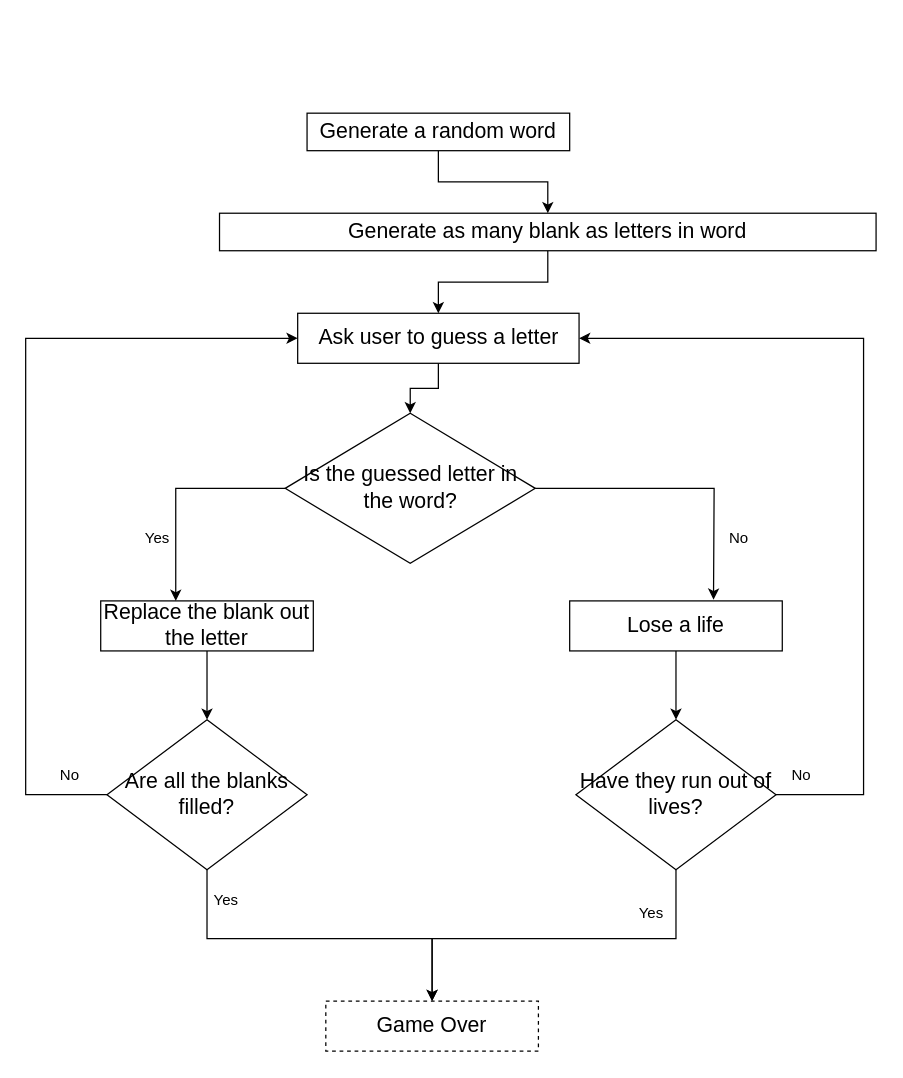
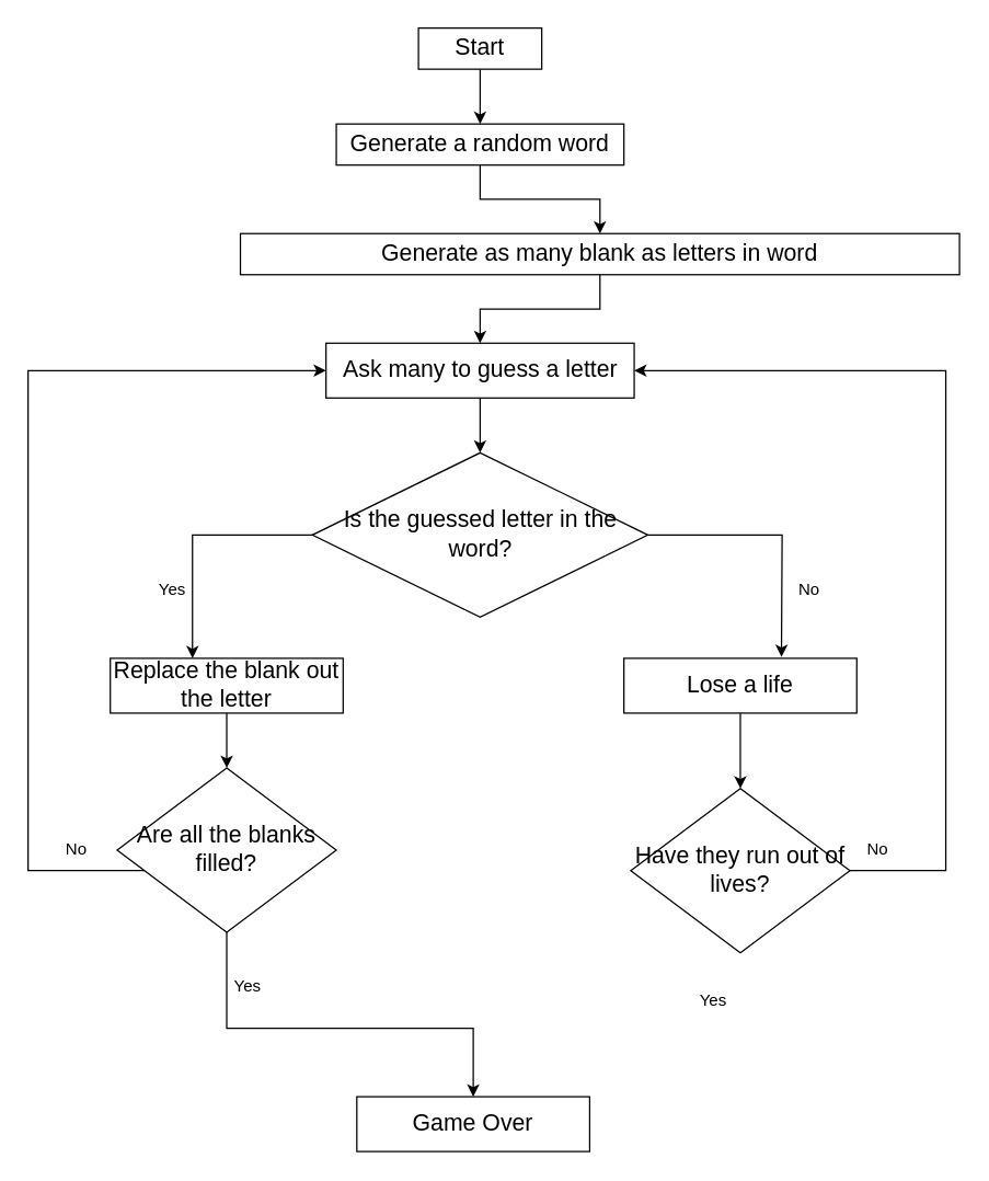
  <mxCell id="0" />
  <mxCell id="1" parent="0" />
+ <mxCell id="2" value="" style="edgeStyle=orthogonalEdgeStyle;rounded=0;orthogonalLoop=1;jettySize=auto;html=1;" edge="1" parent="1" source="3" target="5"><mxGeometry relative="1" as="geometry" /></mxCell>
+ <mxCell id="3" value="&lt;font style=&quot;font-size: 17px&quot;&gt;Start&lt;/font&gt;" style="rounded=0;whiteSpace=wrap;html=1;" vertex="1" parent="1"><mxGeometry x="305" y="20" width="90" height="30" as="geometry" /></mxCell>
  <mxCell id="4" value="" style="edgeStyle=orthogonalEdgeStyle;rounded=0;orthogonalLoop=1;jettySize=auto;html=1;" edge="1" parent="1" source="5" target="7"><mxGeometry relative="1" as="geometry" /></mxCell>
  <mxCell id="5" value="&lt;span style=&quot;font-size: 17px&quot;&gt;Generate a random word&lt;/span&gt;" style="rounded=0;whiteSpace=wrap;html=1;" vertex="1" parent="1"><mxGeometry x="245" y="90" width="210" height="30" as="geometry" /></mxCell>
  <mxCell id="6" value="" style="edgeStyle=orthogonalEdgeStyle;rounded=0;orthogonalLoop=1;jettySize=auto;html=1;" edge="1" parent="1" source="7" target="9"><mxGeometry relative="1" as="geometry" /></mxCell>
  <mxCell id="7" value="&lt;span style=&quot;font-size: 17px&quot;&gt;Generate&lt;/span&gt;&lt;span style=&quot;font-size: 17px&quot;&gt;&amp;nbsp;as many blank as letters in word&lt;/span&gt;" style="rounded=0;whiteSpace=wrap;html=1;" vertex="1" parent="1"><mxGeometry x="175" y="170" width="525" height="30" as="geometry" /></mxCell>
  <mxCell id="8" value="" style="edgeStyle=orthogonalEdgeStyle;rounded=0;orthogonalLoop=1;jettySize=auto;html=1;" edge="1" parent="1" source="9" target="12"><mxGeometry relative="1" as="geometry" /></mxCell>
- <mxCell id="9" value="&lt;span style=&quot;font-size: 17px&quot;&gt;Ask user to guess a letter&lt;/span&gt;" style="rounded=0;whiteSpace=wrap;html=1;" vertex="1" parent="1"><mxGeometry x="237.5" y="250" width="225" height="40" as="geometry" /></mxCell>
+ <mxCell id="9" value="&lt;span style=&quot;font-size: 17px&quot;&gt;Ask many to guess a letter&lt;/span&gt;" style="rounded=0;whiteSpace=wrap;html=1;" vertex="1" parent="1"><mxGeometry x="237.5" y="250" width="225" height="40" as="geometry" /></mxCell>
  <mxCell id="10" style="edgeStyle=orthogonalEdgeStyle;rounded=0;orthogonalLoop=1;jettySize=auto;html=1;entryX=0.353;entryY=0;entryDx=0;entryDy=0;entryPerimeter=0;" edge="1" parent="1" source="12" target="14"><mxGeometry relative="1" as="geometry"><mxPoint x="110" y="470" as="targetPoint" /><Array as="points"><mxPoint x="140" y="390" /></Array></mxGeometry></mxCell>
  <mxCell id="11" style="edgeStyle=orthogonalEdgeStyle;rounded=0;orthogonalLoop=1;jettySize=auto;html=1;exitX=1;exitY=0.5;exitDx=0;exitDy=0;" edge="1" parent="1" source="12"><mxGeometry relative="1" as="geometry"><mxPoint x="570" y="479" as="targetPoint" /></mxGeometry></mxCell>
- <mxCell id="12" value="&lt;font style=&quot;font-size: 17px&quot;&gt;Is the guessed letter in the word?&lt;/font&gt;" style="rhombus;whiteSpace=wrap;html=1;" vertex="1" parent="1"><mxGeometry x="227.5" y="330" width="200" height="120" as="geometry" /></mxCell>
+ <mxCell id="12" value="&lt;font style=&quot;font-size: 17px&quot;&gt;Is the guessed letter in the word?&lt;/font&gt;" style="rhombus;whiteSpace=wrap;html=1;" vertex="1" parent="1"><mxGeometry x="227.5" y="330" width="245" height="120" as="geometry" /></mxCell>
  <mxCell id="13" value="" style="edgeStyle=orthogonalEdgeStyle;rounded=0;orthogonalLoop=1;jettySize=auto;html=1;" edge="1" parent="1" source="14" target="21"><mxGeometry relative="1" as="geometry" /></mxCell>
  <mxCell id="14" value="&lt;span style=&quot;font-size: 17px&quot;&gt;Replace the blank out the letter&lt;/span&gt;" style="rounded=0;whiteSpace=wrap;html=1;" vertex="1" parent="1"><mxGeometry x="80" y="480" width="170" height="40" as="geometry" /></mxCell>
  <mxCell id="15" value="" style="edgeStyle=orthogonalEdgeStyle;rounded=0;orthogonalLoop=1;jettySize=auto;html=1;" edge="1" parent="1" source="16" target="24"><mxGeometry relative="1" as="geometry" /></mxCell>
  <mxCell id="16" value="&lt;span style=&quot;font-size: 17px&quot;&gt;Lose a life&lt;/span&gt;" style="rounded=0;whiteSpace=wrap;html=1;" vertex="1" parent="1"><mxGeometry x="455" y="480" width="170" height="40" as="geometry" /></mxCell>
  <mxCell id="17" value="Yes" style="text;html=1;align=center;verticalAlign=middle;resizable=0;points=[];autosize=1;strokeColor=none;" vertex="1" parent="1"><mxGeometry x="110" y="420" width="30" height="20" as="geometry" /></mxCell>
  <mxCell id="18" value="No" style="text;html=1;align=center;verticalAlign=middle;resizable=0;points=[];autosize=1;strokeColor=none;" vertex="1" parent="1"><mxGeometry x="575" y="420" width="30" height="20" as="geometry" /></mxCell>
  <mxCell id="19" style="edgeStyle=orthogonalEdgeStyle;rounded=0;orthogonalLoop=1;jettySize=auto;html=1;" edge="1" parent="1" source="21" target="9"><mxGeometry relative="1" as="geometry"><Array as="points"><mxPoint x="20" y="635" /><mxPoint x="20" y="270" /></Array></mxGeometry></mxCell>
  <mxCell id="20" style="edgeStyle=orthogonalEdgeStyle;rounded=0;orthogonalLoop=1;jettySize=auto;html=1;" edge="1" parent="1" source="21" target="27"><mxGeometry relative="1" as="geometry"><Array as="points"><mxPoint x="165" y="750" /></Array></mxGeometry></mxCell>
- <mxCell id="21" value="&lt;font style=&quot;font-size: 17px&quot;&gt;Are all the blanks filled?&lt;/font&gt;" style="rhombus;whiteSpace=wrap;html=1;" vertex="1" parent="1"><mxGeometry x="85" y="575" width="160" height="120" as="geometry" /></mxCell>
+ <mxCell id="21" value="&lt;font style=&quot;font-size: 17px&quot;&gt;Are all the blanks filled?&lt;/font&gt;" style="rhombus;whiteSpace=wrap;html=1;" vertex="1" parent="1"><mxGeometry x="85" y="560" width="160" height="120" as="geometry" /></mxCell>
  <mxCell id="22" style="edgeStyle=orthogonalEdgeStyle;rounded=0;orthogonalLoop=1;jettySize=auto;html=1;" edge="1" parent="1" source="24" target="9"><mxGeometry relative="1" as="geometry"><Array as="points"><mxPoint x="690" y="635" /><mxPoint x="690" y="270" /></Array></mxGeometry></mxCell>
- <mxCell id="23" style="edgeStyle=orthogonalEdgeStyle;rounded=0;orthogonalLoop=1;jettySize=auto;html=1;entryX=0.5;entryY=0;entryDx=0;entryDy=0;" edge="1" parent="1" source="24" target="27"><mxGeometry relative="1" as="geometry"><Array as="points"><mxPoint x="540" y="750" /><mxPoint x="345" y="750" /></Array></mxGeometry></mxCell>
  <mxCell id="24" value="&lt;font style=&quot;font-size: 17px&quot;&gt;Have they run out of lives?&lt;/font&gt;" style="rhombus;whiteSpace=wrap;html=1;" vertex="1" parent="1"><mxGeometry x="460" y="575" width="160" height="120" as="geometry" /></mxCell>
  <mxCell id="25" value="No" style="text;html=1;align=center;verticalAlign=middle;resizable=0;points=[];autosize=1;strokeColor=none;" vertex="1" parent="1"><mxGeometry x="625" y="610" width="30" height="20" as="geometry" /></mxCell>
  <mxCell id="26" value="No" style="text;html=1;align=center;verticalAlign=middle;resizable=0;points=[];autosize=1;strokeColor=none;" vertex="1" parent="1"><mxGeometry x="40" y="610" width="30" height="20" as="geometry" /></mxCell>
- <mxCell id="27" value="&lt;span style=&quot;font-size: 17px&quot;&gt;Game Over&lt;/span&gt;" style="rounded=0;whiteSpace=wrap;html=1;dashed=1;" vertex="1" parent="1"><mxGeometry x="260" y="800" width="170" height="40" as="geometry" /></mxCell>
+ <mxCell id="27" value="&lt;span style=&quot;font-size: 17px&quot;&gt;Game Over&lt;/span&gt;" style="rounded=0;whiteSpace=wrap;html=1;" vertex="1" parent="1"><mxGeometry x="260" y="800" width="170" height="40" as="geometry" /></mxCell>
  <mxCell id="28" value="Yes" style="text;html=1;align=center;verticalAlign=middle;resizable=0;points=[];autosize=1;strokeColor=none;" vertex="1" parent="1"><mxGeometry x="165" y="710" width="30" height="20" as="geometry" /></mxCell>
  <mxCell id="29" value="Yes" style="text;html=1;align=center;verticalAlign=middle;resizable=0;points=[];autosize=1;strokeColor=none;" vertex="1" parent="1"><mxGeometry x="505" y="720" width="30" height="20" as="geometry" /></mxCell>
